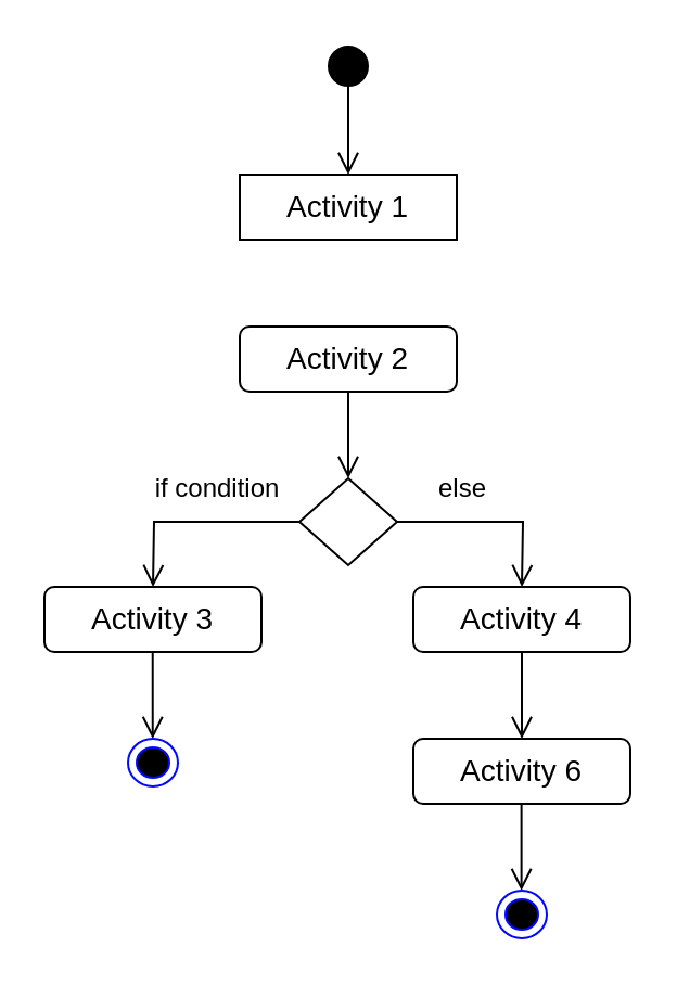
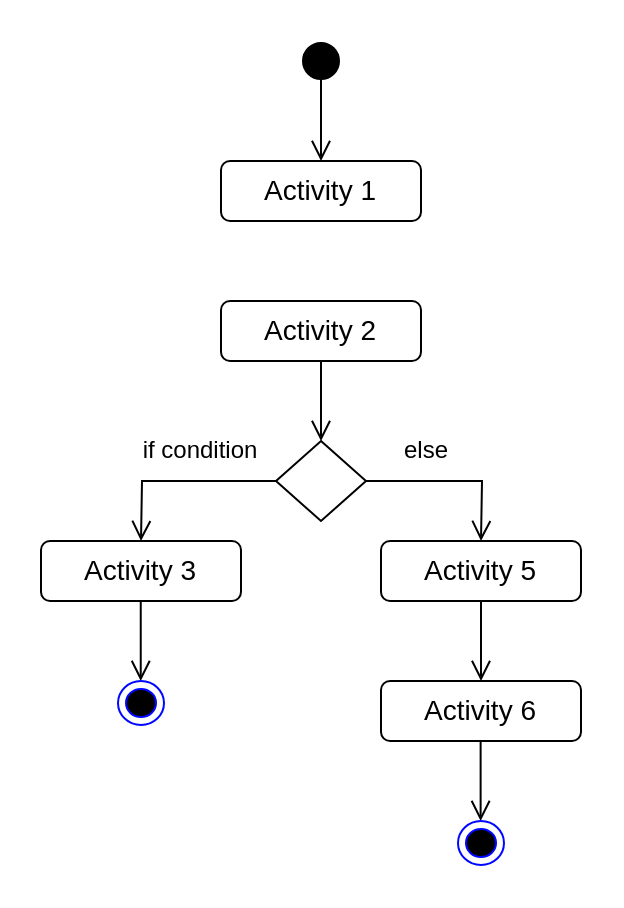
  <mxCell id="0" />
  <mxCell id="1" parent="0" />
  <mxCell id="2" value="" style="group" vertex="1" connectable="0" parent="1"><mxGeometry x="20" y="20" width="270" height="412" as="geometry" /></mxCell>
  <mxCell id="3" value="" style="html=1;verticalAlign=bottom;startArrow=circle;startFill=1;endArrow=open;startSize=8;endSize=8;curved=0;rounded=0;entryX=0.5;entryY=0;entryDx=0;entryDy=0;" edge="1" parent="2" target="4"><mxGeometry width="80" relative="1" as="geometry"><mxPoint x="140" as="sourcePoint" /><mxPoint x="140" y="60" as="targetPoint" /></mxGeometry></mxCell>
- <mxCell id="4" value="&lt;font style=&quot;font-size: 14px;&quot;&gt;Activity 1&lt;/font&gt;" style="whiteSpace=wrap;html=1;fillColor=none;rounded=0;" vertex="1" parent="2"><mxGeometry x="90" y="60" width="100" height="30" as="geometry" /></mxCell>
+ <mxCell id="4" value="&lt;font style=&quot;font-size: 14px;&quot;&gt;Activity 1&lt;/font&gt;" style="rounded=1;whiteSpace=wrap;html=1;fillColor=none;" vertex="1" parent="2"><mxGeometry x="90" y="60" width="100" height="30" as="geometry" /></mxCell>
  <mxCell id="5" value="&lt;font style=&quot;font-size: 14px;&quot;&gt;Activity 2&lt;/font&gt;" style="rounded=1;whiteSpace=wrap;html=1;fillColor=none;" vertex="1" parent="2"><mxGeometry x="90" y="130" width="100" height="30" as="geometry" /></mxCell>
  <mxCell id="6" style="edgeStyle=orthogonalEdgeStyle;rounded=0;orthogonalLoop=1;jettySize=auto;html=1;endArrow=open;endFill=0;endSize=8;" edge="1" parent="2" source="8"><mxGeometry relative="1" as="geometry"><mxPoint x="220" y="250" as="targetPoint" /></mxGeometry></mxCell>
  <mxCell id="7" style="edgeStyle=orthogonalEdgeStyle;rounded=0;orthogonalLoop=1;jettySize=auto;html=1;endArrow=open;endFill=0;endSize=8;" edge="1" parent="2" source="8"><mxGeometry relative="1" as="geometry"><mxPoint x="50" y="250" as="targetPoint" /></mxGeometry></mxCell>
  <mxCell id="8" value="" style="rhombus;whiteSpace=wrap;html=1;fillColor=none;" vertex="1" parent="2"><mxGeometry x="117.5" y="200" width="45" height="40" as="geometry" /></mxCell>
  <mxCell id="9" style="edgeStyle=orthogonalEdgeStyle;rounded=0;orthogonalLoop=1;jettySize=auto;html=1;entryX=0.5;entryY=0;entryDx=0;entryDy=0;endArrow=open;endFill=0;endSize=8;" edge="1" parent="2" source="5" target="8"><mxGeometry relative="1" as="geometry"><mxPoint x="150" y="100" as="sourcePoint" /><mxPoint x="150" y="140" as="targetPoint" /></mxGeometry></mxCell>
  <mxCell id="10" value="if con&lt;span style=&quot;color: rgba(0, 0, 0, 0); font-family: monospace; font-size: 0px; text-align: start; text-wrap: nowrap;&quot;&gt;%3CmxGraphModel%3E%3Croot%3E%3CmxCell%20id%3D%220%22%2F%3E%3CmxCell%20id%3D%221%22%20parent%3D%220%22%2F%3E%3CmxCell%20id%3D%222%22%20style%3D%22edgeStyle%3DorthogonalEdgeStyle%3Brounded%3D0%3BorthogonalLoop%3D1%3BjettySize%3Dauto%3Bhtml%3D1%3BentryX%3D0.5%3BentryY%3D0%3BentryDx%3D0%3BentryDy%3D0%3BendArrow%3Dopen%3BendFill%3D0%3BendSize%3D8%3B%22%20edge%3D%221%22%20parent%3D%221%22%3E%3CmxGeometry%20relative%3D%221%22%20as%3D%22geometry%22%3E%3CmxPoint%20x%3D%22330%22%20y%3D%22-950%22%20as%3D%22sourcePoint%22%2F%3E%3CmxPoint%20x%3D%22330%22%20y%3D%22-910%22%20as%3D%22targetPoint%22%2F%3E%3C%2FmxGeometry%3E%3C%2FmxCell%3E%3C%2Froot%3E%3C%2FmxGraphModel%3E&lt;/span&gt;dition&lt;span style=&quot;color: rgba(0, 0, 0, 0); font-family: monospace; font-size: 0px; text-align: start; text-wrap: nowrap;&quot;&gt;%3CmxGraphModel%3E%3Croot%3E%3CmxCell%20id%3D%220%22%2F%3E%3CmxCell%20id%3D%221%22%20parent%3D%220%22%2F%3E%3CmxCell%20id%3D%222%22%20style%3D%22edgeStyle%3DorthogonalEdgeStyle%3Brounded%3D0%3BorthogonalLoop%3D1%3BjettySize%3Dauto%3Bhtml%3D1%3BentryX%3D0.5%3BentryY%3D0%3BentryDx%3D0%3BentryDy%3D0%3BendArrow%3Dopen%3BendFill%3D0%3BendSize%3D8%3B%22%20edge%3D%221%22%20parent%3D%221%22%3E%3CmxGeometry%20relative%3D%221%22%20as%3D%22geometry%22%3E%3CmxPoint%20x%3D%22330%22%20y%3D%22-950%22%20as%3D%22sourcePoint%22%2F%3E%3CmxPoint%20x%3D%22330%22%20y%3D%22-910%22%20as%3D%22targetPoint%22%2F%3E%3C%2FmxGeometry%3E%3C%2FmxCell%3E%3C%2Froot%3E%3C%2FmxGraphModel%3E&lt;/span&gt;" style="text;html=1;align=center;verticalAlign=middle;whiteSpace=wrap;rounded=0;" vertex="1" parent="2"><mxGeometry x="50" y="190" width="60" height="30" as="geometry" /></mxCell>
  <mxCell id="11" value="else" style="text;html=1;align=center;verticalAlign=middle;whiteSpace=wrap;rounded=0;" vertex="1" parent="2"><mxGeometry x="162.5" y="190" width="60" height="30" as="geometry" /></mxCell>
  <mxCell id="12" value="&lt;font style=&quot;font-size: 14px;&quot;&gt;Activity 3&lt;/font&gt;" style="rounded=1;whiteSpace=wrap;html=1;fillColor=none;" vertex="1" parent="2"><mxGeometry y="250" width="100" height="30" as="geometry" /></mxCell>
- <mxCell id="13" value="&lt;font style=&quot;font-size: 14px;&quot;&gt;Activity 4&lt;/font&gt;" style="rounded=1;whiteSpace=wrap;html=1;fillColor=none;" vertex="1" parent="2"><mxGeometry x="170" y="250" width="100" height="30" as="geometry" /></mxCell>
+ <mxCell id="13" value="&lt;font style=&quot;font-size: 14px;&quot;&gt;Activity 5&lt;/font&gt;" style="rounded=1;whiteSpace=wrap;html=1;fillColor=none;" vertex="1" parent="2"><mxGeometry x="170" y="250" width="100" height="30" as="geometry" /></mxCell>
  <mxCell id="14" value="" style="endArrow=open;endFill=1;endSize=8;html=1;rounded=0;exitX=0.5;exitY=1;exitDx=0;exitDy=0;" edge="1" parent="2" source="13"><mxGeometry width="160" relative="1" as="geometry"><mxPoint x="160" y="310" as="sourcePoint" /><mxPoint x="220" y="320" as="targetPoint" /></mxGeometry></mxCell>
  <mxCell id="15" value="" style="endArrow=open;endFill=1;endSize=8;html=1;rounded=0;exitX=0.5;exitY=1;exitDx=0;exitDy=0;" edge="1" parent="2"><mxGeometry width="160" relative="1" as="geometry"><mxPoint x="49.87" y="280" as="sourcePoint" /><mxPoint x="49.87" y="320" as="targetPoint" /></mxGeometry></mxCell>
  <mxCell id="16" value="" style="ellipse;html=1;shape=endState;fillColor=#000000;strokeColor=#0008ff;perimeterSpacing=18;strokeWidth=1;" vertex="1" parent="2"><mxGeometry x="38.5" y="320" width="23" height="22" as="geometry" /></mxCell>
  <mxCell id="17" value="&lt;font style=&quot;font-size: 14px;&quot;&gt;Activity 6&lt;/font&gt;" style="rounded=1;whiteSpace=wrap;html=1;fillColor=none;" vertex="1" parent="2"><mxGeometry x="170" y="320" width="100" height="30" as="geometry" /></mxCell>
  <mxCell id="18" value="" style="endArrow=open;endFill=1;endSize=8;html=1;rounded=0;exitX=0.5;exitY=1;exitDx=0;exitDy=0;" edge="1" parent="2"><mxGeometry width="160" relative="1" as="geometry"><mxPoint x="219.81" y="350" as="sourcePoint" /><mxPoint x="219.81" y="390" as="targetPoint" /></mxGeometry></mxCell>
  <mxCell id="19" value="" style="ellipse;html=1;shape=endState;fillColor=#000000;strokeColor=#0008ff;perimeterSpacing=18;strokeWidth=1;" vertex="1" parent="2"><mxGeometry x="208.5" y="390" width="23" height="22" as="geometry" /></mxCell>
